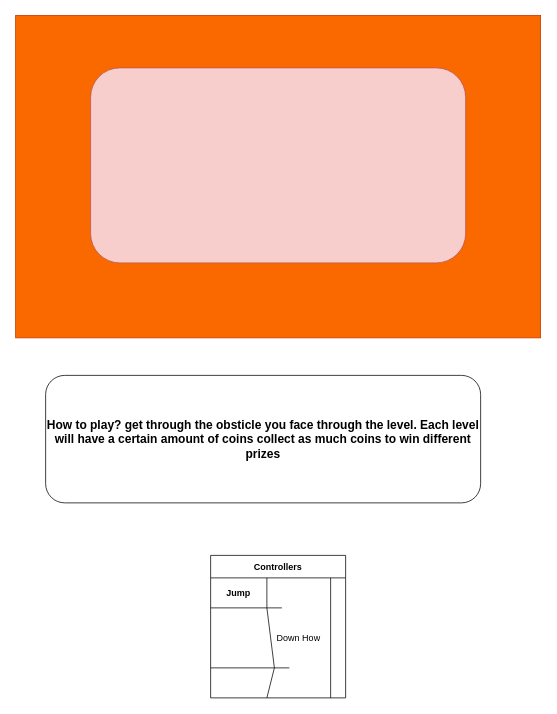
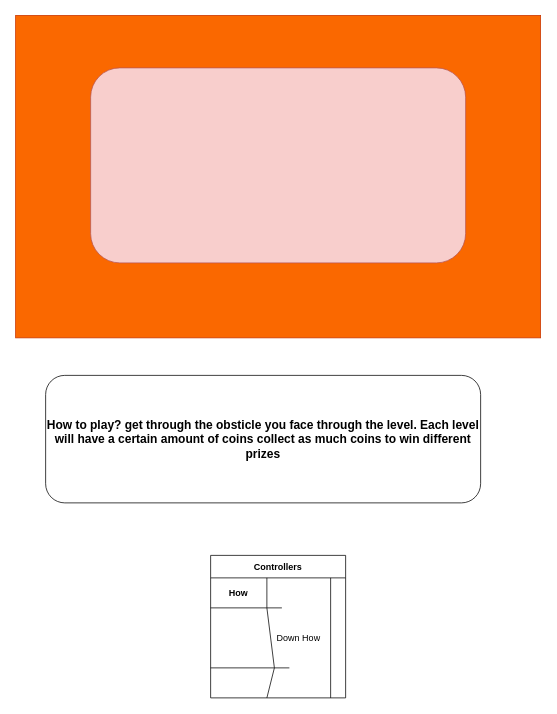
  <mxCell id="0" />
  <mxCell id="1" parent="0" />
  <mxCell id="2" value="" style="rounded=0;whiteSpace=wrap;html=1;fillColor=#fa6800;strokeColor=#C73500;fontColor=#000000;" vertex="1" parent="1"><mxGeometry x="20" y="20" width="700" height="430" as="geometry" /></mxCell>
  <mxCell id="3" value="" style="rounded=1;whiteSpace=wrap;html=1;fillColor=#f8cecc;strokeColor=#b85450;" vertex="1" parent="1"><mxGeometry x="120" y="90" width="500" height="260" as="geometry" /></mxCell>
  <mxCell id="4" value="Controllers" style="shape=table;startSize=30;container=1;collapsible=0;childLayout=tableLayout;fontStyle=1;align=center;" vertex="1" parent="1"><mxGeometry x="280" y="740" width="180" height="190" as="geometry" /></mxCell>
  <mxCell id="5" value="" style="shape=partialRectangle;html=1;whiteSpace=wrap;collapsible=0;dropTarget=0;pointerEvents=0;fillColor=none;top=0;left=0;bottom=0;right=0;points=[[0,0.5],[1,0.5]];portConstraint=eastwest;" vertex="1" parent="4"><mxGeometry y="30" width="180" height="40" as="geometry" /></mxCell>
- <mxCell id="6" value="&lt;b&gt;Jump&lt;/b&gt;" style="shape=partialRectangle;html=1;whiteSpace=wrap;connectable=0;fillColor=none;top=0;left=0;bottom=0;right=0;overflow=hidden;" vertex="1" parent="5"><mxGeometry width="75" height="40" as="geometry" /></mxCell>
+ <mxCell id="6" value="&lt;b&gt;How&lt;/b&gt;" style="shape=partialRectangle;html=1;whiteSpace=wrap;connectable=0;fillColor=none;top=0;left=0;bottom=0;right=0;overflow=hidden;" vertex="1" parent="5"><mxGeometry width="75" height="40" as="geometry" /></mxCell>
  <mxCell id="7" value="" style="shape=partialRectangle;html=1;whiteSpace=wrap;connectable=0;fillColor=none;top=0;left=0;bottom=0;right=0;overflow=hidden;" vertex="1" parent="5"><mxGeometry x="160" width="20" height="40" as="geometry" /></mxCell>
  <mxCell id="8" value="" style="shape=partialRectangle;html=1;whiteSpace=wrap;collapsible=0;dropTarget=0;pointerEvents=0;fillColor=none;top=0;left=0;bottom=0;right=0;points=[[0,0.5],[1,0.5]];portConstraint=eastwest;" vertex="1" parent="4"><mxGeometry y="70" width="180" height="80" as="geometry" /></mxCell>
  <mxCell id="9" value="Down How" style="shape=partialRectangle;html=1;whiteSpace=wrap;connectable=0;fillColor=none;top=0;left=0;bottom=0;right=0;overflow=hidden;" vertex="1" parent="8"><mxGeometry x="75" width="85" height="80" as="geometry" /></mxCell>
  <mxCell id="10" value="" style="shape=partialRectangle;html=1;whiteSpace=wrap;connectable=0;fillColor=none;top=0;left=0;bottom=0;right=0;overflow=hidden;" vertex="1" parent="8"><mxGeometry x="160" width="20" height="80" as="geometry" /></mxCell>
  <mxCell id="11" value="" style="shape=partialRectangle;html=1;whiteSpace=wrap;collapsible=0;dropTarget=0;pointerEvents=0;fillColor=none;top=0;left=0;bottom=0;right=0;points=[[0,0.5],[1,0.5]];portConstraint=eastwest;" vertex="1" parent="4"><mxGeometry y="150" width="180" height="40" as="geometry" /></mxCell>
  <mxCell id="12" value="" style="shape=partialRectangle;html=1;whiteSpace=wrap;connectable=0;fillColor=none;top=0;left=0;bottom=0;right=0;overflow=hidden;" vertex="1" parent="11"><mxGeometry width="75" height="40" as="geometry" /></mxCell>
  <mxCell id="13" value="" style="shape=partialRectangle;html=1;whiteSpace=wrap;connectable=0;fillColor=none;top=0;left=0;bottom=0;right=0;overflow=hidden;" vertex="1" parent="11"><mxGeometry x="75" width="85" height="40" as="geometry" /></mxCell>
  <mxCell id="14" value="" style="shape=partialRectangle;html=1;whiteSpace=wrap;connectable=0;fillColor=none;top=0;left=0;bottom=0;right=0;overflow=hidden;" vertex="1" parent="11"><mxGeometry x="160" width="20" height="40" as="geometry" /></mxCell>
  <mxCell id="15" value="&lt;b&gt;&lt;font style=&quot;font-size: 16px&quot;&gt;How to play? get through the obsticle you face through the level. Each level will have a certain amount of coins collect as much coins to win different prizes&lt;/font&gt;&lt;/b&gt;" style="rounded=1;whiteSpace=wrap;html=1;" vertex="1" parent="1"><mxGeometry x="60" y="500" width="580" height="170" as="geometry" /></mxCell>
